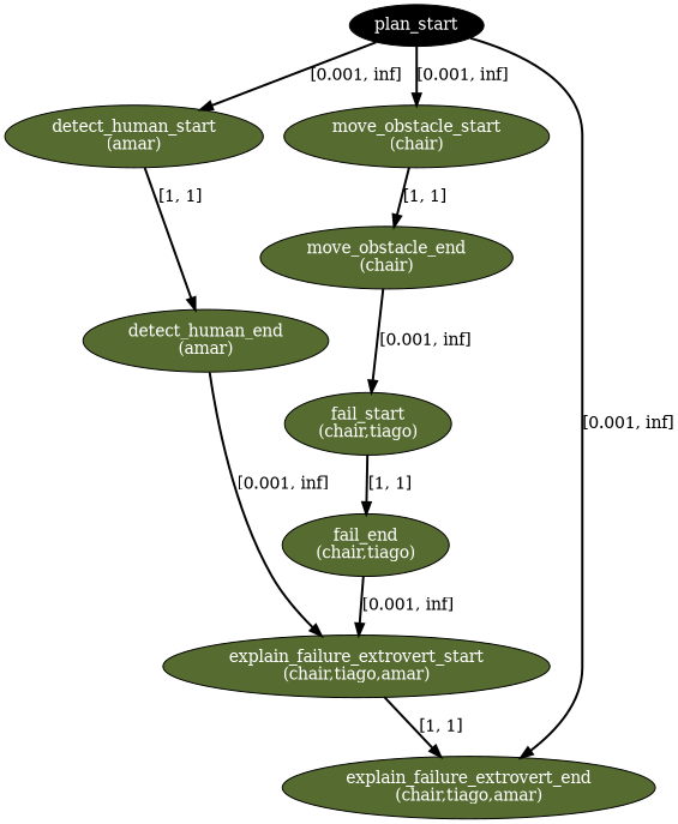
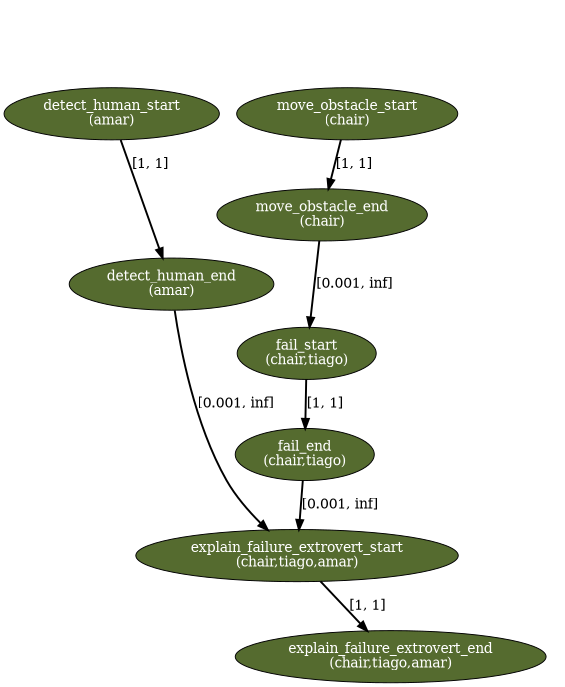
  digraph {
    node [fillcolor=darkolivegreen fontcolor=white style=filled]
    edge [color=black penwidth=2]
-   n1 [fillcolor=black label=plan_start]
    n2 [label="detect_human_start\n(amar)"]
    n3 [label="move_obstacle_start\n(chair)"]
    n4 [label="explain_failure_extrovert_end\n(chair,tiago,amar)"]
    n5 [label="detect_human_end\n(amar)"]
    n6 [label="explain_failure_extrovert_start\n(chair,tiago,amar)"]
    n7 [label="move_obstacle_end\n(chair)"]
    n8 [label="fail_start\n(chair,tiago)"]
    n9 [label="fail_end\n(chair,tiago)"]
-   n1 -> n2 [label="[0.001, inf]"]
-   n1 -> n3 [label="[0.001, inf]"]
-   n1 -> n4 [label="[0.001, inf]"]
    n2 -> n5 [label="[1, 1]"]
    n3 -> n7 [label="[1, 1]"]
    n5 -> n6 [label="[0.001, inf]"]
    n6 -> n4 [label="[1, 1]"]
    n7 -> n8 [label="[0.001, inf]"]
    n8 -> n9 [label="[1, 1]"]
    n9 -> n6 [label="[0.001, inf]"]
  }
